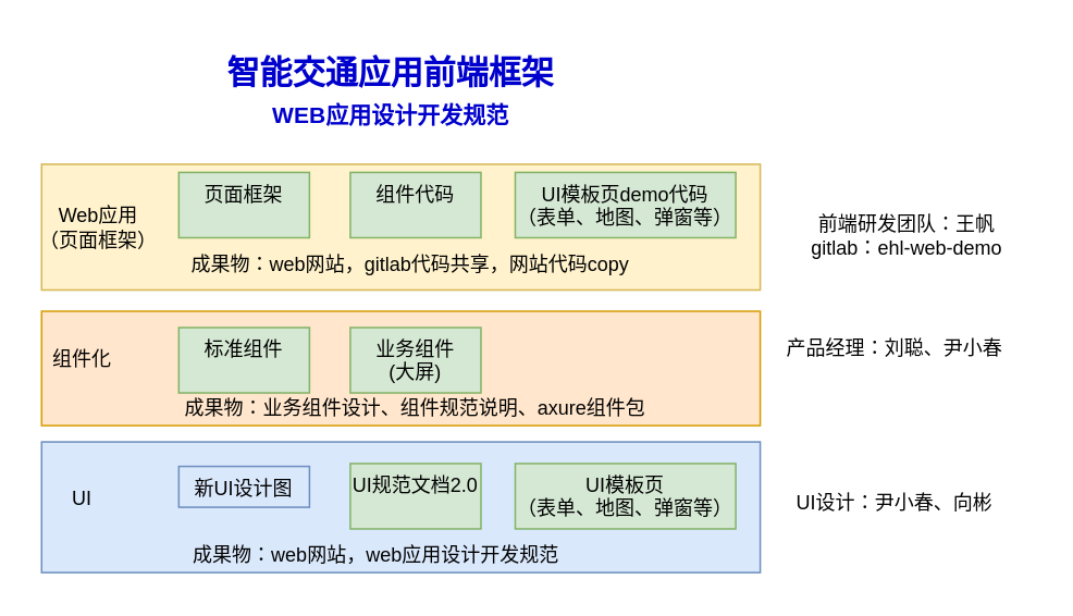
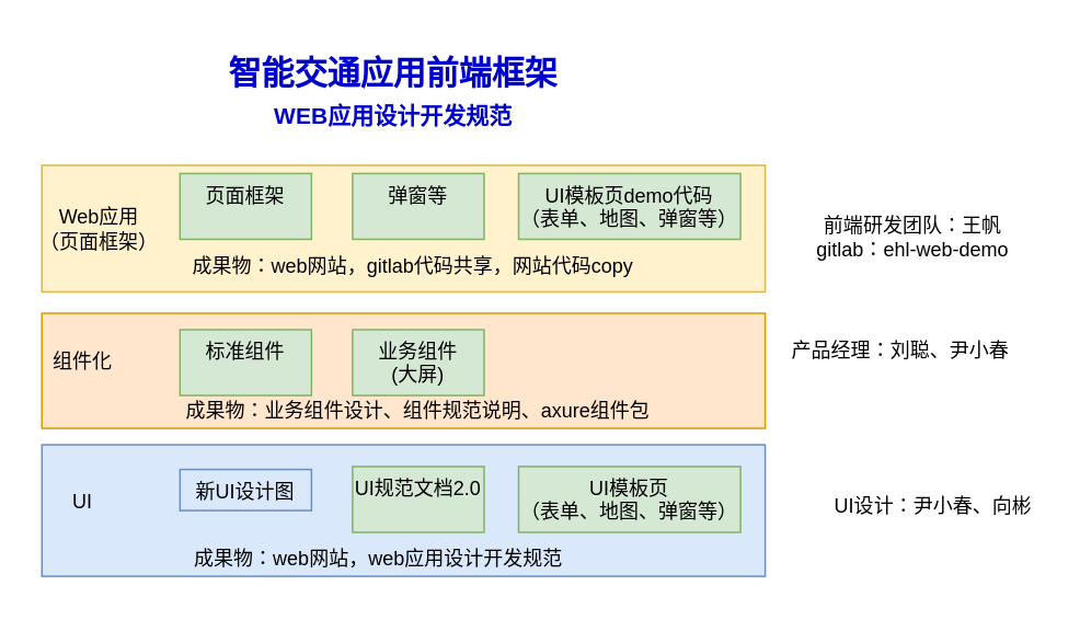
  <mxCell id="0" />
  <mxCell id="1" parent="0" />
  <mxCell id="2" value="" style="rounded=0;whiteSpace=wrap;html=1;fillColor=#fff2cc;strokeColor=#d6b656;" vertex="1" parent="1"><mxGeometry x="25" y="100" width="440" height="77" as="geometry" /></mxCell>
  <mxCell id="3" value="" style="rounded=0;whiteSpace=wrap;html=1;fillColor=#ffe6cc;strokeColor=#d79b00;" vertex="1" parent="1"><mxGeometry x="25" y="190" width="440" height="70" as="geometry" /></mxCell>
  <mxCell id="4" value="" style="rounded=0;whiteSpace=wrap;html=1;fillColor=#dae8fc;strokeColor=#6c8ebf;" vertex="1" parent="1"><mxGeometry x="25" y="270" width="440" height="80" as="geometry" /></mxCell>
  <mxCell id="5" value="UI" style="text;html=1;align=center;verticalAlign=middle;whiteSpace=wrap;rounded=0;" vertex="1" parent="1"><mxGeometry x="25" y="290" width="50" height="30" as="geometry" /></mxCell>
  <mxCell id="6" value="&lt;span style=&quot;color: rgb(0, 0, 0); font-family: Helvetica; font-size: 12px; font-style: normal; font-variant-ligatures: normal; font-variant-caps: normal; font-weight: 400; letter-spacing: normal; orphans: 2; text-indent: 0px; text-transform: none; widows: 2; word-spacing: 0px; -webkit-text-stroke-width: 0px; white-space: normal; text-decoration-thickness: initial; text-decoration-style: initial; text-decoration-color: initial; float: none; display: inline !important;&quot;&gt;UI规范文档2.0&lt;/span&gt;" style="text;whiteSpace=wrap;html=1;fillColor=#d5e8d4;strokeColor=#82b366;labelBackgroundColor=none;align=center;" vertex="1" parent="1"><mxGeometry x="214" y="283.25" width="80" height="40" as="geometry" /></mxCell>
  <mxCell id="7" value="&lt;span style=&quot;font-family: Helvetica; font-size: 12px; font-style: normal; font-variant-ligatures: normal; font-variant-caps: normal; font-weight: 400; letter-spacing: normal; orphans: 2; text-indent: 0px; text-transform: none; widows: 2; word-spacing: 0px; -webkit-text-stroke-width: 0px; white-space: normal; text-decoration-thickness: initial; text-decoration-style: initial; text-decoration-color: initial; float: none; display: inline !important;&quot;&gt;新UI设计图&lt;/span&gt;" style="text;whiteSpace=wrap;html=1;fillColor=#dae8fc;strokeColor=#6c8ebf;fontColor=default;labelBackgroundColor=none;align=center;" vertex="1" parent="1"><mxGeometry x="109" y="285" width="80" height="25" as="geometry" /></mxCell>
  <mxCell id="8" value="&lt;span style=&quot;color: rgb(0, 0, 0); font-family: Helvetica; font-size: 12px; font-style: normal; font-variant-ligatures: normal; font-variant-caps: normal; font-weight: 400; letter-spacing: normal; orphans: 2; text-indent: 0px; text-transform: none; widows: 2; word-spacing: 0px; -webkit-text-stroke-width: 0px; white-space: normal; text-decoration-thickness: initial; text-decoration-style: initial; text-decoration-color: initial; float: none; display: inline !important;&quot;&gt;UI模板页&lt;/span&gt;&lt;div&gt;&lt;span style=&quot;color: rgb(0, 0, 0); font-family: Helvetica; font-size: 12px; font-style: normal; font-variant-ligatures: normal; font-variant-caps: normal; font-weight: 400; letter-spacing: normal; orphans: 2; text-indent: 0px; text-transform: none; widows: 2; word-spacing: 0px; -webkit-text-stroke-width: 0px; white-space: normal; text-decoration-thickness: initial; text-decoration-style: initial; text-decoration-color: initial; float: none; display: inline !important;&quot;&gt;（表单、地图、弹窗等）&lt;/span&gt;&lt;/div&gt;" style="text;whiteSpace=wrap;html=1;fillColor=#d5e8d4;strokeColor=#82b366;labelBackgroundColor=none;align=center;" vertex="1" parent="1"><mxGeometry x="315" y="283.25" width="135" height="40" as="geometry" /></mxCell>
  <mxCell id="9" value="组件化" style="text;html=1;align=center;verticalAlign=middle;whiteSpace=wrap;rounded=0;" vertex="1" parent="1"><mxGeometry x="25" y="205" width="50" height="30" as="geometry" /></mxCell>
  <mxCell id="10" value="&lt;div style=&quot;&quot;&gt;&lt;span style=&quot;background-color: initial;&quot;&gt;标准组件&lt;/span&gt;&lt;/div&gt;" style="text;whiteSpace=wrap;html=1;fillColor=#d5e8d4;strokeColor=#82b366;labelBackgroundColor=none;align=center;" vertex="1" parent="1"><mxGeometry x="109" y="200" width="80" height="40" as="geometry" /></mxCell>
  <mxCell id="11" value="&lt;div style=&quot;&quot;&gt;&lt;span style=&quot;background-color: initial;&quot;&gt;业务组件&lt;/span&gt;&lt;/div&gt;&lt;div style=&quot;&quot;&gt;&lt;span style=&quot;background-color: initial;&quot;&gt;(大屏)&lt;/span&gt;&lt;/div&gt;" style="text;whiteSpace=wrap;html=1;fillColor=#d5e8d4;strokeColor=#82b366;labelBackgroundColor=none;align=center;" vertex="1" parent="1"><mxGeometry x="214" y="200" width="80" height="40" as="geometry" /></mxCell>
  <mxCell id="12" value="Web应用&lt;div&gt;（页面框架）&lt;/div&gt;" style="text;html=1;align=center;verticalAlign=middle;whiteSpace=wrap;rounded=0;" vertex="1" parent="1"><mxGeometry x="20" y="123.5" width="80" height="30" as="geometry" /></mxCell>
  <mxCell id="13" value="智能交通应用前端框架&lt;div&gt;&lt;font style=&quot;font-size: 14px;&quot;&gt;WEB应用设计开发规范&lt;/font&gt;&lt;/div&gt;" style="text;html=1;align=center;verticalAlign=middle;whiteSpace=wrap;rounded=0;fontSize=20;fontStyle=1;fontColor=#0000CC;" vertex="1" parent="1"><mxGeometry x="109" y="20" width="260" height="70" as="geometry" /></mxCell>
  <mxCell id="14" value="&lt;div style=&quot;&quot;&gt;页面框架&lt;/div&gt;" style="text;whiteSpace=wrap;html=1;fillColor=#d5e8d4;strokeColor=#82b366;labelBackgroundColor=none;align=center;" vertex="1" parent="1"><mxGeometry x="109" y="105" width="80" height="40" as="geometry" /></mxCell>
- <mxCell id="15" value="组件代码" style="text;whiteSpace=wrap;html=1;fillColor=#d5e8d4;strokeColor=#82b366;labelBackgroundColor=none;align=center;" vertex="1" parent="1"><mxGeometry x="214" y="105" width="80" height="40" as="geometry" /></mxCell>
+ <mxCell id="15" value="弹窗等" style="text;whiteSpace=wrap;html=1;fillColor=#d5e8d4;strokeColor=#82b366;labelBackgroundColor=none;align=center;" vertex="1" parent="1"><mxGeometry x="214" y="105" width="80" height="40" as="geometry" /></mxCell>
  <mxCell id="16" value="前端研发团队：王帆&lt;div&gt;gitlab：ehl-web-demo&lt;/div&gt;" style="text;html=1;align=center;verticalAlign=middle;whiteSpace=wrap;rounded=0;" vertex="1" parent="1"><mxGeometry x="475" y="123.5" width="160" height="40" as="geometry" /></mxCell>
  <mxCell id="17" value="产品经理：刘聪、尹小春" style="text;html=1;align=center;verticalAlign=middle;whiteSpace=wrap;rounded=0;" vertex="1" parent="1"><mxGeometry x="465" y="198.25" width="165" height="30" as="geometry" /></mxCell>
- <mxCell id="18" value="UI设计：尹小春、向彬" style="text;html=1;align=center;verticalAlign=middle;whiteSpace=wrap;rounded=0;" vertex="1" parent="1"><mxGeometry x="465" y="293.25" width="165" height="30" as="geometry" /></mxCell>
+ <mxCell id="18" value="UI设计：尹小春、向彬" style="text;html=1;align=center;verticalAlign=middle;whiteSpace=wrap;rounded=0;" vertex="1" parent="1"><mxGeometry x="485" y="293.25" width="165" height="30" as="geometry" /></mxCell>
  <mxCell id="19" value="成果物：web网站，gitlab代码共享，网站代码copy" style="text;html=1;align=center;verticalAlign=middle;whiteSpace=wrap;rounded=0;" vertex="1" parent="1"><mxGeometry x="96" y="147" width="310" height="30" as="geometry" /></mxCell>
  <mxCell id="20" value="成果物：业务组件设计、组件规范说明、axure组件包" style="text;html=1;align=center;verticalAlign=middle;whiteSpace=wrap;rounded=0;" vertex="1" parent="1"><mxGeometry x="96" y="235" width="316" height="30" as="geometry" /></mxCell>
  <mxCell id="21" value="&lt;span style=&quot;color: rgb(0, 0, 0); font-family: Helvetica; font-size: 12px; font-style: normal; font-variant-ligatures: normal; font-variant-caps: normal; font-weight: 400; letter-spacing: normal; orphans: 2; text-indent: 0px; text-transform: none; widows: 2; word-spacing: 0px; -webkit-text-stroke-width: 0px; white-space: normal; text-decoration-thickness: initial; text-decoration-style: initial; text-decoration-color: initial; float: none; display: inline !important;&quot;&gt;UI模板页demo代码&lt;/span&gt;&lt;div&gt;&lt;span style=&quot;color: rgb(0, 0, 0); font-family: Helvetica; font-size: 12px; font-style: normal; font-variant-ligatures: normal; font-variant-caps: normal; font-weight: 400; letter-spacing: normal; orphans: 2; text-indent: 0px; text-transform: none; widows: 2; word-spacing: 0px; -webkit-text-stroke-width: 0px; white-space: normal; text-decoration-thickness: initial; text-decoration-style: initial; text-decoration-color: initial; float: none; display: inline !important;&quot;&gt;（表单、地图、弹窗等）&lt;/span&gt;&lt;/div&gt;" style="text;whiteSpace=wrap;html=1;fillColor=#d5e8d4;strokeColor=#82b366;labelBackgroundColor=none;align=center;" vertex="1" parent="1"><mxGeometry x="315" y="105" width="135" height="40" as="geometry" /></mxCell>
  <mxCell id="22" value="成果物：web网站，web应用设计开发规范" style="text;html=1;align=center;verticalAlign=middle;whiteSpace=wrap;rounded=0;" vertex="1" parent="1"><mxGeometry x="85" y="325" width="290" height="30" as="geometry" /></mxCell>
